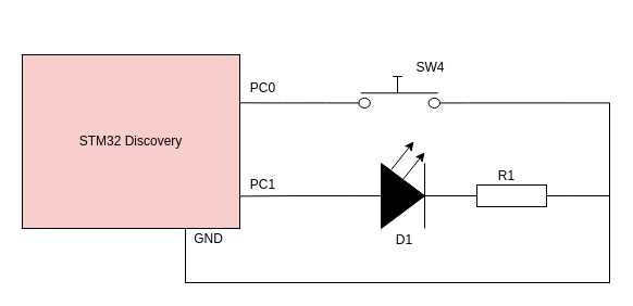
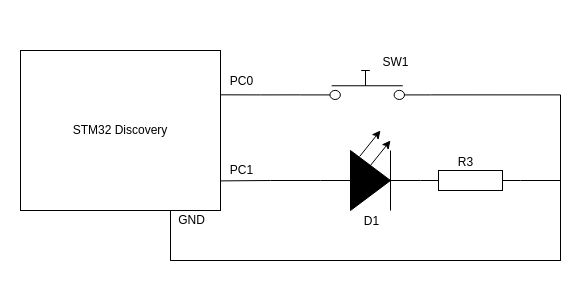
  <mxCell id="0" />
  <mxCell id="1" parent="0" />
- <mxCell id="2" value="STM32 Discovery" style="rounded=0;whiteSpace=wrap;html=1;fillColor=#f8cecc;" vertex="1" parent="1"><mxGeometry x="20" y="50" width="200" height="160" as="geometry" /></mxCell>
+ <mxCell id="2" value="STM32 Discovery" style="rounded=0;whiteSpace=wrap;html=1;" vertex="1" parent="1"><mxGeometry x="20" y="50" width="200" height="160" as="geometry" /></mxCell>
  <mxCell id="3" style="edgeStyle=orthogonalEdgeStyle;rounded=0;orthogonalLoop=1;jettySize=auto;html=1;exitX=0;exitY=0.5;exitDx=0;exitDy=0;exitPerimeter=0;entryX=1.001;entryY=0.815;entryDx=0;entryDy=0;entryPerimeter=0;endArrow=none;endFill=0;" edge="1" parent="1" source="6" target="2"><mxGeometry relative="1" as="geometry"><Array as="points"><mxPoint x="270" y="180" /></Array></mxGeometry></mxCell>
  <mxCell id="4" value="PC1" style="text;html=1;resizable=0;points=[];align=center;verticalAlign=middle;labelBackgroundColor=#ffffff;" vertex="1" connectable="0" parent="3"><mxGeometry x="0.733" y="1" relative="1" as="geometry"><mxPoint x="6.5" y="-11.5" as="offset" /></mxGeometry></mxCell>
  <mxCell id="5" value="D1" style="text;html=1;resizable=0;points=[];align=center;verticalAlign=middle;labelBackgroundColor=#ffffff;" vertex="1" connectable="0" parent="3"><mxGeometry x="-0.291" y="-1" relative="1" as="geometry"><mxPoint x="85" y="41" as="offset" /></mxGeometry></mxCell>
  <mxCell id="6" value="" style="pointerEvents=1;fillColor=#000000;verticalLabelPosition=bottom;shadow=0;dashed=0;align=center;html=1;verticalAlign=top;shape=mxgraph.electrical.diodes.diode;" vertex="1" parent="1"><mxGeometry x="320" y="150" width="100" height="60" as="geometry" /></mxCell>
  <mxCell id="7" style="edgeStyle=orthogonalEdgeStyle;rounded=0;orthogonalLoop=1;jettySize=auto;html=1;exitX=0;exitY=0.84;exitDx=0;exitDy=0;exitPerimeter=0;entryX=1.001;entryY=0.277;entryDx=0;entryDy=0;entryPerimeter=0;endArrow=none;endFill=0;" edge="1" parent="1" source="10" target="2"><mxGeometry relative="1" as="geometry" /></mxCell>
  <mxCell id="8" value="PC0" style="text;html=1;resizable=0;points=[];align=center;verticalAlign=middle;labelBackgroundColor=#ffffff;" vertex="1" connectable="0" parent="7"><mxGeometry x="0.756" y="1" relative="1" as="geometry"><mxPoint x="10" y="-15" as="offset" /></mxGeometry></mxCell>
  <mxCell id="9" style="edgeStyle=orthogonalEdgeStyle;rounded=0;orthogonalLoop=1;jettySize=auto;html=1;exitX=1;exitY=0.84;exitDx=0;exitDy=0;exitPerimeter=0;entryX=0.75;entryY=1;entryDx=0;entryDy=0;endArrow=none;endFill=0;" edge="1" parent="1" source="10" target="2"><mxGeometry relative="1" as="geometry"><Array as="points"><mxPoint x="560" y="94" /><mxPoint x="560" y="260" /><mxPoint x="170" y="260" /></Array></mxGeometry></mxCell>
  <mxCell id="10" value="" style="pointerEvents=1;verticalLabelPosition=bottom;shadow=0;dashed=0;align=center;html=1;verticalAlign=top;shape=mxgraph.electrical.electro-mechanical.push_switch_no;" vertex="1" parent="1"><mxGeometry x="300" y="70" width="130" height="29" as="geometry" /></mxCell>
  <mxCell id="11" style="edgeStyle=orthogonalEdgeStyle;rounded=0;orthogonalLoop=1;jettySize=auto;html=1;exitX=1;exitY=0.5;exitDx=0;exitDy=0;exitPerimeter=0;endArrow=none;endFill=0;" edge="1" parent="1" source="13"><mxGeometry relative="1" as="geometry"><mxPoint x="170" y="210" as="targetPoint" /><Array as="points"><mxPoint x="560" y="180" /><mxPoint x="560" y="260" /><mxPoint x="170" y="260" /></Array></mxGeometry></mxCell>
  <mxCell id="12" value="GND" style="text;html=1;resizable=0;points=[];align=center;verticalAlign=middle;labelBackgroundColor=#ffffff;" vertex="1" connectable="0" parent="11"><mxGeometry x="0.945" y="-1" relative="1" as="geometry"><mxPoint x="19" y="-5.5" as="offset" /></mxGeometry></mxCell>
  <mxCell id="13" value="" style="pointerEvents=1;verticalLabelPosition=bottom;shadow=0;dashed=0;align=center;html=1;verticalAlign=top;shape=mxgraph.electrical.resistors.resistor_1;" vertex="1" parent="1"><mxGeometry x="420" y="170" width="100" height="20" as="geometry" /></mxCell>
  <mxCell id="14" value="" style="endArrow=classic;html=1;exitX=0.391;exitY=0.1;exitDx=0;exitDy=0;exitPerimeter=0;" edge="1" parent="1" source="6"><mxGeometry width="50" height="50" relative="1" as="geometry"><mxPoint x="20" y="330" as="sourcePoint" /><mxPoint x="380" y="130" as="targetPoint" /></mxGeometry></mxCell>
  <mxCell id="15" value="" style="endArrow=classic;html=1;exitX=0.391;exitY=0.1;exitDx=0;exitDy=0;exitPerimeter=0;" edge="1" parent="1"><mxGeometry width="50" height="50" relative="1" as="geometry"><mxPoint x="369.1" y="166" as="sourcePoint" /><mxPoint x="390" y="140" as="targetPoint" /></mxGeometry></mxCell>
- <mxCell id="16" value="SW4" style="text;html=1;resizable=0;points=[];align=center;verticalAlign=middle;labelBackgroundColor=#ffffff;" vertex="1" connectable="0" parent="1"><mxGeometry x="309.857" y="20" as="geometry"><mxPoint x="85" y="41" as="offset" /></mxGeometry></mxCell>
- <mxCell id="17" value="R1" style="text;html=1;resizable=0;points=[];align=center;verticalAlign=middle;labelBackgroundColor=#ffffff;" vertex="1" connectable="0" parent="1"><mxGeometry x="379.857" y="120" as="geometry"><mxPoint x="85" y="41" as="offset" /></mxGeometry></mxCell>
+ <mxCell id="16" value="SW1" style="text;html=1;resizable=0;points=[];align=center;verticalAlign=middle;labelBackgroundColor=#ffffff;" vertex="1" connectable="0" parent="1"><mxGeometry x="309.857" y="20" as="geometry"><mxPoint x="85" y="41" as="offset" /></mxGeometry></mxCell>
+ <mxCell id="17" value="R3" style="text;html=1;resizable=0;points=[];align=center;verticalAlign=middle;labelBackgroundColor=#ffffff;" vertex="1" connectable="0" parent="1"><mxGeometry x="379.857" y="120" as="geometry"><mxPoint x="85" y="41" as="offset" /></mxGeometry></mxCell>
